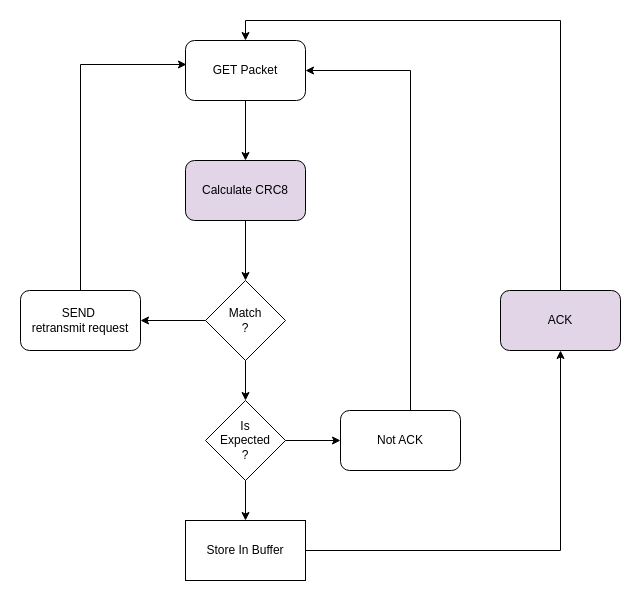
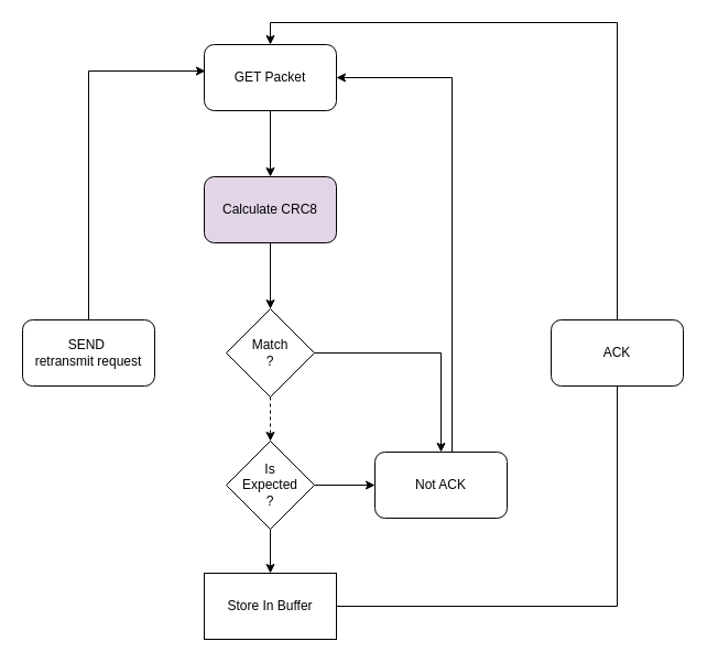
  <mxCell id="0" />
  <mxCell id="1" parent="0" />
  <mxCell id="2" value="" style="edgeStyle=orthogonalEdgeStyle;rounded=0;orthogonalLoop=1;jettySize=auto;html=1;" edge="1" parent="1" source="3" target="5"><mxGeometry relative="1" as="geometry" /></mxCell>
  <mxCell id="3" value="GET Packet" style="rounded=1;whiteSpace=wrap;html=1;" vertex="1" parent="1"><mxGeometry x="185" y="40" width="120" height="60" as="geometry" /></mxCell>
  <mxCell id="4" value="" style="edgeStyle=orthogonalEdgeStyle;rounded=0;orthogonalLoop=1;jettySize=auto;html=1;" edge="1" parent="1" source="5" target="8"><mxGeometry relative="1" as="geometry" /></mxCell>
  <mxCell id="5" value="Calculate CRC8" style="rounded=1;whiteSpace=wrap;html=1;fillColor=#e1d5e7;" vertex="1" parent="1"><mxGeometry x="185" y="160" width="120" height="60" as="geometry" /></mxCell>
- <mxCell id="6" value="" style="edgeStyle=orthogonalEdgeStyle;rounded=0;orthogonalLoop=1;jettySize=auto;html=1;" edge="1" parent="1" source="8" target="12"><mxGeometry relative="1" as="geometry" /></mxCell>
- <mxCell id="7" value="" style="edgeStyle=orthogonalEdgeStyle;rounded=0;orthogonalLoop=1;jettySize=auto;html=1;" edge="1" parent="1" source="8" target="9"><mxGeometry relative="1" as="geometry" /></mxCell>
+ <mxCell id="6" value="" style="edgeStyle=orthogonalEdgeStyle;rounded=0;orthogonalLoop=1;jettySize=auto;html=1;dashed=1;" edge="1" parent="1" source="8" target="12"><mxGeometry relative="1" as="geometry" /></mxCell>
+ <mxCell id="7" value="" style="edgeStyle=orthogonalEdgeStyle;rounded=0;orthogonalLoop=1;jettySize=auto;html=1;" edge="1" parent="1" source="8" target="16"><mxGeometry relative="1" as="geometry" /></mxCell>
  <mxCell id="8" value="Match&lt;div&gt;?&lt;/div&gt;" style="rhombus;whiteSpace=wrap;html=1;" vertex="1" parent="1"><mxGeometry x="205" y="280" width="80" height="80" as="geometry" /></mxCell>
  <mxCell id="9" value="SEND&amp;nbsp;&lt;div&gt;retransmit request&lt;/div&gt;" style="rounded=1;whiteSpace=wrap;html=1;" vertex="1" parent="1"><mxGeometry x="20" y="290" width="120" height="60" as="geometry" /></mxCell>
  <mxCell id="10" value="" style="edgeStyle=orthogonalEdgeStyle;rounded=0;orthogonalLoop=1;jettySize=auto;html=1;" edge="1" parent="1" source="12" target="14"><mxGeometry relative="1" as="geometry" /></mxCell>
  <mxCell id="11" value="" style="edgeStyle=orthogonalEdgeStyle;rounded=0;orthogonalLoop=1;jettySize=auto;html=1;" edge="1" parent="1" source="12" target="16"><mxGeometry relative="1" as="geometry" /></mxCell>
  <mxCell id="12" value="Is&lt;div&gt;Expected&lt;/div&gt;&lt;div&gt;?&lt;/div&gt;" style="rhombus;whiteSpace=wrap;html=1;" vertex="1" parent="1"><mxGeometry x="205" y="400" width="80" height="80" as="geometry" /></mxCell>
- <mxCell id="13" style="edgeStyle=orthogonalEdgeStyle;rounded=0;orthogonalLoop=1;jettySize=auto;html=1;entryX=0.5;entryY=1;entryDx=0;entryDy=0;" edge="1" parent="1" source="14" target="18"><mxGeometry relative="1" as="geometry" /></mxCell>
+ <mxCell id="13" style="edgeStyle=orthogonalEdgeStyle;rounded=0;orthogonalLoop=1;jettySize=auto;html=1;entryX=0.5;entryY=1;entryDx=0;entryDy=0;endArrow=none;" edge="1" parent="1" source="14" target="18"><mxGeometry relative="1" as="geometry" /></mxCell>
  <mxCell id="14" value="Store In Buffer" style="whiteSpace=wrap;html=1;rounded=0;" vertex="1" parent="1"><mxGeometry x="185" y="520" width="120" height="60" as="geometry" /></mxCell>
  <mxCell id="15" style="edgeStyle=orthogonalEdgeStyle;rounded=0;orthogonalLoop=1;jettySize=auto;html=1;entryX=1;entryY=0.5;entryDx=0;entryDy=0;" edge="1" parent="1" source="16" target="3"><mxGeometry relative="1" as="geometry"><Array as="points"><mxPoint x="410" y="70" /></Array></mxGeometry></mxCell>
  <mxCell id="16" value="Not ACK" style="rounded=1;whiteSpace=wrap;html=1;" vertex="1" parent="1"><mxGeometry x="340" y="410" width="120" height="60" as="geometry" /></mxCell>
  <mxCell id="17" style="edgeStyle=orthogonalEdgeStyle;rounded=0;orthogonalLoop=1;jettySize=auto;html=1;entryX=0.5;entryY=0;entryDx=0;entryDy=0;" edge="1" parent="1" source="18" target="3"><mxGeometry relative="1" as="geometry"><Array as="points"><mxPoint x="560" y="20" /><mxPoint x="245" y="20" /></Array></mxGeometry></mxCell>
- <mxCell id="18" value="ACK" style="rounded=1;whiteSpace=wrap;html=1;fillColor=#e1d5e7;" vertex="1" parent="1"><mxGeometry x="500" y="290" width="120" height="60" as="geometry" /></mxCell>
+ <mxCell id="18" value="ACK" style="rounded=1;whiteSpace=wrap;html=1;" vertex="1" parent="1"><mxGeometry x="500" y="290" width="120" height="60" as="geometry" /></mxCell>
  <mxCell id="19" style="edgeStyle=orthogonalEdgeStyle;rounded=0;orthogonalLoop=1;jettySize=auto;html=1;entryX=0.008;entryY=0.4;entryDx=0;entryDy=0;entryPerimeter=0;" edge="1" parent="1" source="9" target="3"><mxGeometry relative="1" as="geometry"><Array as="points"><mxPoint x="80" y="64" /></Array></mxGeometry></mxCell>
